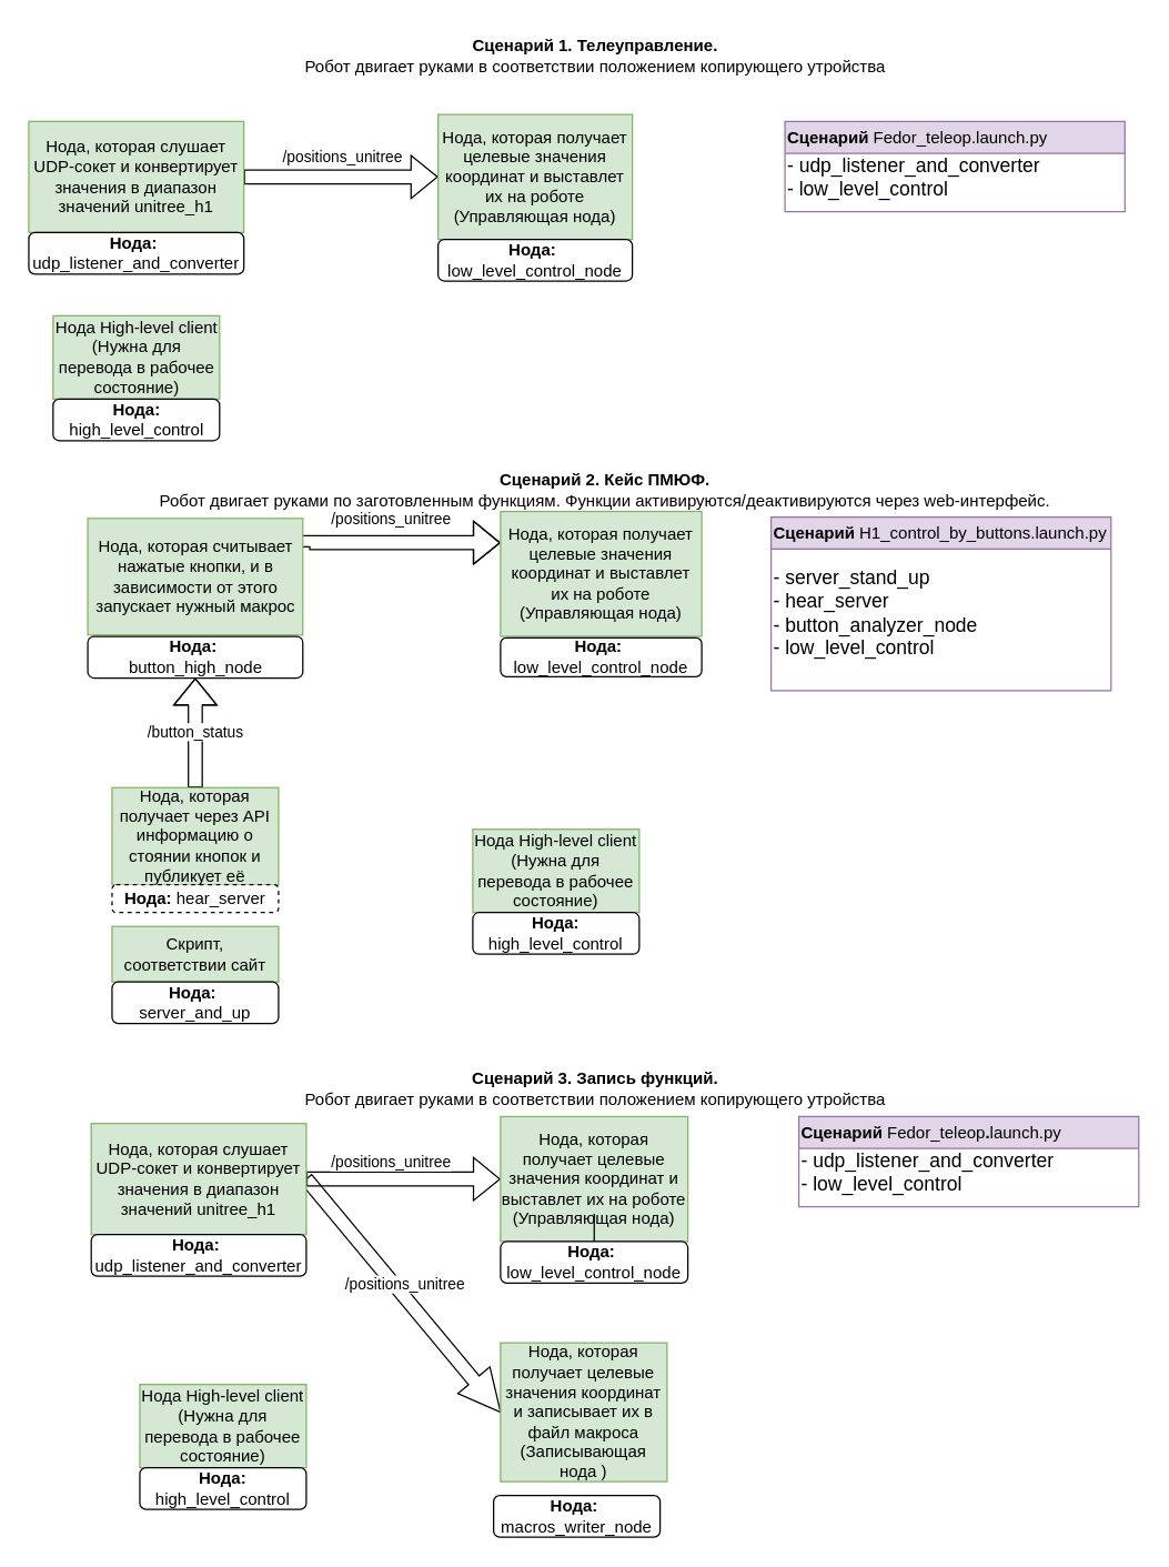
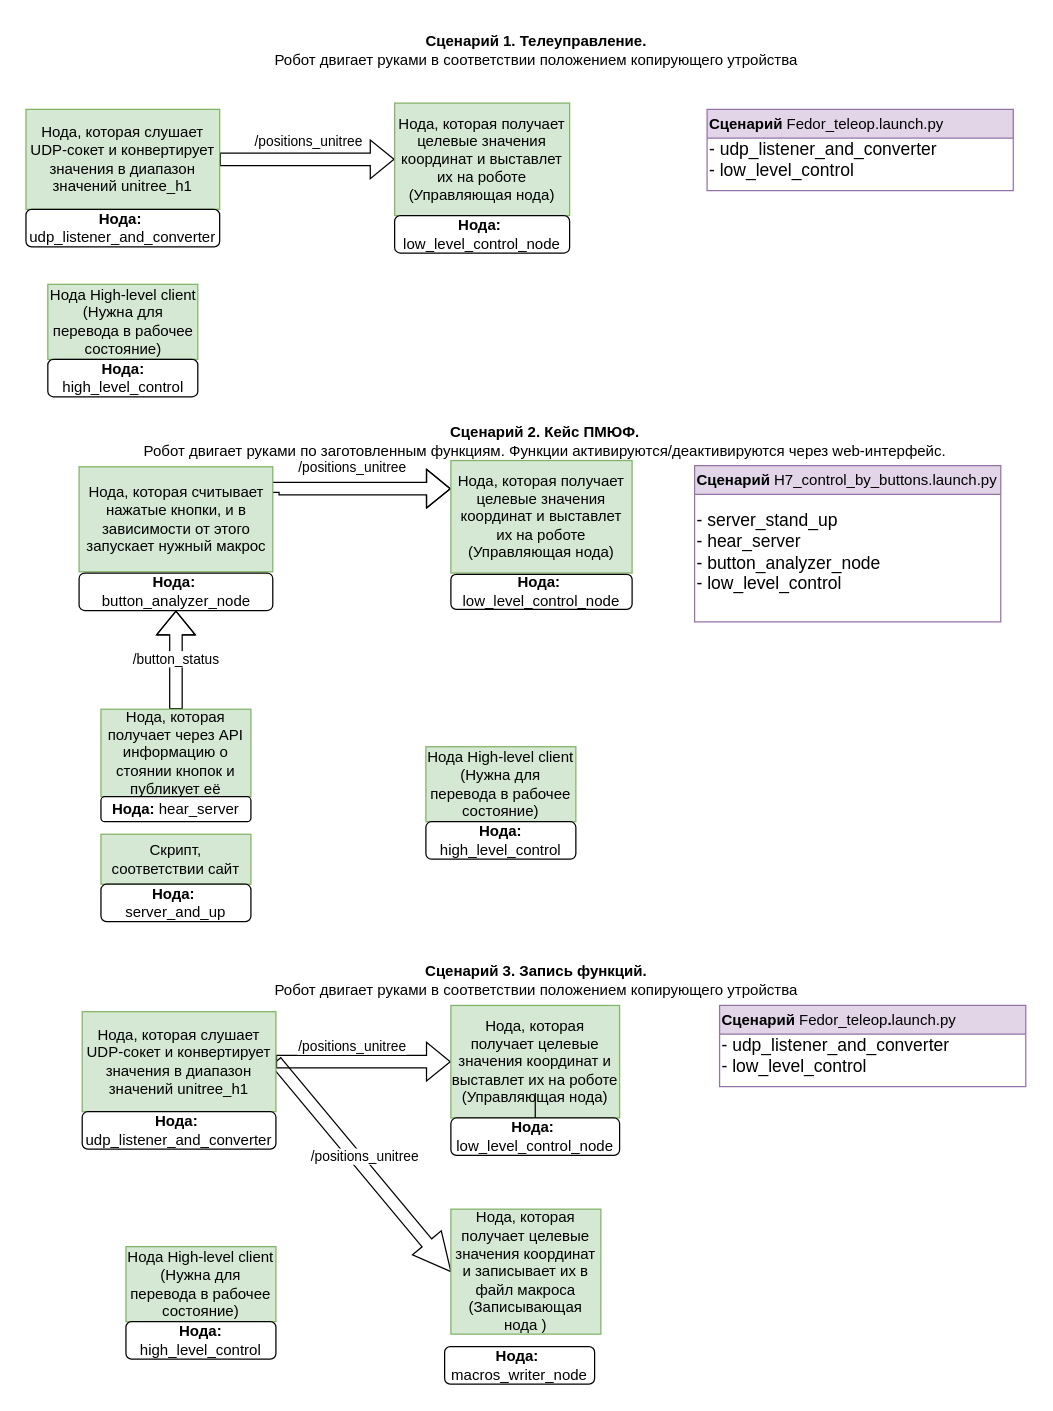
  <mxCell id="0" />
  <mxCell id="1" parent="0" />
  <mxCell id="2" style="edgeStyle=orthogonalEdgeStyle;rounded=0;orthogonalLoop=1;jettySize=auto;html=1;entryX=0;entryY=0.5;entryDx=0;entryDy=0;shape=flexArrow;exitX=1;exitY=0.5;exitDx=0;exitDy=0;" parent="1" source="40" target="5" edge="1"><mxGeometry relative="1" as="geometry"><mxPoint x="175" y="132" as="sourcePoint" /></mxGeometry></mxCell>
  <mxCell id="3" value="/positions_unitree" style="edgeLabel;html=1;align=center;verticalAlign=middle;resizable=0;points=[];" parent="2" vertex="1" connectable="0"><mxGeometry y="-2" relative="1" as="geometry"><mxPoint y="-17" as="offset" /></mxGeometry></mxCell>
  <mxCell id="4" value="&lt;b&gt;Сценарий 1. Телеуправление.&lt;/b&gt;&lt;div&gt;Робот двигает руками в соответствии положением копирующего утройства&lt;/div&gt;" style="text;html=1;align=center;verticalAlign=middle;resizable=0;points=[];autosize=1;strokeColor=none;fillColor=none;" parent="1" vertex="1"><mxGeometry x="207.5" y="20" width="440" height="40" as="geometry" /></mxCell>
  <mxCell id="5" value="Нода, которая получает целевые значения координат и выставлет их на роботе (Управляющая нода)" style="rounded=0;whiteSpace=wrap;html=1;fillColor=#d5e8d4;strokeColor=#82b366;" parent="1" vertex="1"><mxGeometry x="315" y="82" width="140" height="90" as="geometry" /></mxCell>
  <mxCell id="6" style="edgeStyle=orthogonalEdgeStyle;rounded=0;orthogonalLoop=1;jettySize=auto;html=1;entryX=0;entryY=0.25;entryDx=0;entryDy=0;shape=flexArrow;exitX=1;exitY=0.25;exitDx=0;exitDy=0;" parent="1" source="38" target="8" edge="1"><mxGeometry relative="1" as="geometry"><mxPoint x="200" y="418" as="sourcePoint" /><Array as="points"><mxPoint x="218" y="391" /></Array></mxGeometry></mxCell>
  <mxCell id="7" value="&lt;b&gt;Сценарий 2. Кейс ПМЮФ.&lt;/b&gt;&lt;div&gt;Робот двигает руками по заготовленным функциям. Функции активируются/деактивируются через web-интерфейс.&lt;/div&gt;" style="text;html=1;align=center;verticalAlign=middle;resizable=0;points=[];autosize=1;strokeColor=none;fillColor=none;" parent="1" vertex="1"><mxGeometry x="100" y="333" width="670" height="40" as="geometry" /></mxCell>
  <mxCell id="8" value="Нода, которая получает целевые значения координат и выставлет их на роботе (Управляющая нода)" style="rounded=0;whiteSpace=wrap;html=1;fillColor=#d5e8d4;strokeColor=#82b366;" parent="1" vertex="1"><mxGeometry x="360" y="368" width="145" height="90" as="geometry" /></mxCell>
  <mxCell id="9" value="Скрипт, соответствии сайт" style="rounded=0;whiteSpace=wrap;html=1;fillColor=#d5e8d4;strokeColor=#82b366;" parent="1" vertex="1"><mxGeometry x="80" y="667" width="120" height="40" as="geometry" /></mxCell>
  <mxCell id="10" style="edgeStyle=orthogonalEdgeStyle;rounded=0;orthogonalLoop=1;jettySize=auto;html=1;entryX=0.5;entryY=1;entryDx=0;entryDy=0;shape=flexArrow;" parent="1" source="12" target="39" edge="1"><mxGeometry relative="1" as="geometry"><Array as="points"><mxPoint x="140" y="483" /></Array><mxPoint x="140" y="464" as="targetPoint" /></mxGeometry></mxCell>
  <mxCell id="11" value="/button_status" style="edgeLabel;html=1;align=center;verticalAlign=middle;resizable=0;points=[];" parent="10" vertex="1" connectable="0"><mxGeometry x="-0.079" y="1" relative="1" as="geometry"><mxPoint as="offset" /></mxGeometry></mxCell>
  <mxCell id="12" value="Нода, которая получает через API информацию о стоянии кнопок и публикует её" style="rounded=0;whiteSpace=wrap;html=1;fillColor=#d5e8d4;strokeColor=#82b366;" parent="1" vertex="1"><mxGeometry x="80" y="567" width="120" height="70" as="geometry" /></mxCell>
  <mxCell id="13" value="Нода High-level client&lt;div&gt;(Нужна для перевода в рабочее состояние)&lt;/div&gt;" style="rounded=0;whiteSpace=wrap;html=1;fillColor=#d5e8d4;strokeColor=#82b366;" parent="1" vertex="1"><mxGeometry x="340" y="597" width="120" height="60" as="geometry" /></mxCell>
  <mxCell id="14" value="Нода High-level client&lt;div&gt;(Нужна для перевода в рабочее состояние)&lt;/div&gt;" style="rounded=0;whiteSpace=wrap;html=1;fillColor=#d5e8d4;strokeColor=#82b366;" parent="1" vertex="1"><mxGeometry x="37.5" y="227" width="120" height="60" as="geometry" /></mxCell>
  <mxCell id="15" style="edgeStyle=orthogonalEdgeStyle;rounded=0;orthogonalLoop=1;jettySize=auto;html=1;entryX=0;entryY=0.5;entryDx=0;entryDy=0;shape=flexArrow;" parent="1" source="17" target="19" edge="1"><mxGeometry relative="1" as="geometry" /></mxCell>
  <mxCell id="16" style="edgeStyle=orthogonalEdgeStyle;rounded=0;orthogonalLoop=1;jettySize=auto;html=1;entryX=0;entryY=0.5;entryDx=0;entryDy=0;shape=arrow;" parent="1" source="17" target="21" edge="1"><mxGeometry relative="1" as="geometry" /></mxCell>
  <mxCell id="17" value="Нода, которая слушает UDP-сокет и конвертирует значения в диапазон значений unitree_h1" style="rounded=0;whiteSpace=wrap;html=1;fillColor=#d5e8d4;strokeColor=#82b366;" parent="1" vertex="1"><mxGeometry x="65" y="809" width="155" height="80" as="geometry" /></mxCell>
  <mxCell id="18" value="&lt;b&gt;Сценарий 3. Запись функций.&lt;/b&gt;&lt;div&gt;Робот двигает руками в соответствии положением копирующего утройства&lt;/div&gt;" style="text;html=1;align=center;verticalAlign=middle;resizable=0;points=[];autosize=1;strokeColor=none;fillColor=none;" parent="1" vertex="1"><mxGeometry x="207.5" y="764" width="440" height="40" as="geometry" /></mxCell>
  <mxCell id="19" value="Нода, которая получает целевые значения координат и выставлет их на роботе (Управляющая нода)" style="rounded=0;whiteSpace=wrap;html=1;fillColor=#d5e8d4;strokeColor=#82b366;" parent="1" vertex="1"><mxGeometry x="360" y="804" width="135" height="90" as="geometry" /></mxCell>
  <mxCell id="20" value="Нода High-level client&lt;div&gt;(Нужна для перевода в рабочее состояние)&lt;/div&gt;" style="rounded=0;whiteSpace=wrap;html=1;fillColor=#d5e8d4;strokeColor=#82b366;" parent="1" vertex="1"><mxGeometry x="100" y="997" width="120" height="60" as="geometry" /></mxCell>
  <mxCell id="21" value="Нода, которая получает целевые значения координат и записывает их в файл макроса (Записывающая нода )" style="rounded=0;whiteSpace=wrap;html=1;fillColor=#d5e8d4;strokeColor=#82b366;" parent="1" vertex="1"><mxGeometry x="360" y="967" width="120" height="100" as="geometry" /></mxCell>
  <mxCell id="22" value="&lt;b&gt;Нода:&lt;/b&gt; high_level_control" style="rounded=1;whiteSpace=wrap;html=1;" parent="1" vertex="1"><mxGeometry x="37.5" y="287" width="120" height="30" as="geometry" /></mxCell>
  <mxCell id="23" value="&lt;b&gt;Нода:&amp;nbsp;&lt;/b&gt;&lt;div&gt;server_and_up&lt;/div&gt;" style="rounded=1;whiteSpace=wrap;html=1;" parent="1" vertex="1"><mxGeometry x="80" y="707" width="120" height="30" as="geometry" /></mxCell>
- <mxCell id="24" value="Нода: &lt;span style=&quot;font-weight: normal;&quot;&gt;hear_server&lt;/span&gt;" style="rounded=1;whiteSpace=wrap;html=1;fontStyle=1;dashed=1;" parent="1" vertex="1"><mxGeometry x="80" y="637" width="120" height="20" as="geometry" /></mxCell>
+ <mxCell id="24" value="Нода: &lt;span style=&quot;font-weight: normal;&quot;&gt;hear_server&lt;/span&gt;" style="rounded=1;whiteSpace=wrap;html=1;fontStyle=1" parent="1" vertex="1"><mxGeometry x="80" y="637" width="120" height="20" as="geometry" /></mxCell>
  <mxCell id="25" value="&lt;b&gt;Нода:&lt;/b&gt; high_level_control" style="rounded=1;whiteSpace=wrap;html=1;" parent="1" vertex="1"><mxGeometry x="340" y="657" width="120" height="30" as="geometry" /></mxCell>
  <mxCell id="26" value="&lt;b&gt;Нода:&lt;/b&gt; high_level_control" style="rounded=1;whiteSpace=wrap;html=1;" parent="1" vertex="1"><mxGeometry x="100" y="1057" width="120" height="30" as="geometry" /></mxCell>
- <mxCell id="27" value="Сценарий &lt;span style=&quot;font-weight: normal;&quot;&gt;H1_control_by_buttons.launch.py&lt;/span&gt;" style="swimlane;whiteSpace=wrap;html=1;align=left;fillColor=#e1d5e7;strokeColor=#9673a6;" parent="1" vertex="1"><mxGeometry x="555" y="372" width="245" height="125" as="geometry"><mxRectangle x="630" y="625" width="280" height="30" as="alternateBounds" /></mxGeometry></mxCell>
+ <mxCell id="27" value="Сценарий &lt;span style=&quot;font-weight: normal;&quot;&gt;H7_control_by_buttons.launch.py&lt;/span&gt;" style="swimlane;whiteSpace=wrap;html=1;align=left;fillColor=#e1d5e7;strokeColor=#9673a6;" parent="1" vertex="1"><mxGeometry x="555" y="372" width="245" height="125" as="geometry"><mxRectangle x="630" y="625" width="280" height="30" as="alternateBounds" /></mxGeometry></mxCell>
  <mxCell id="28" value="- server_stand_up&lt;div&gt;- hear_server&lt;/div&gt;&lt;div&gt;- button_analyzer_node&lt;/div&gt;&lt;div&gt;- low_level_control&lt;/div&gt;" style="text;html=1;align=left;verticalAlign=middle;whiteSpace=wrap;rounded=0;fontSize=14;" parent="27" vertex="1"><mxGeometry y="21" width="240" height="95" as="geometry" /></mxCell>
  <mxCell id="29" value="Сценарий &lt;span style=&quot;font-weight: normal;&quot;&gt;Fedor_teleop&lt;/span&gt;.&lt;span style=&quot;font-weight: normal;&quot;&gt;launch.py&lt;/span&gt;" style="swimlane;whiteSpace=wrap;html=1;align=left;fillColor=#e1d5e7;strokeColor=#9673a6;startSize=23;" parent="1" vertex="1"><mxGeometry x="575" y="804" width="245" height="65" as="geometry"><mxRectangle x="630" y="625" width="280" height="30" as="alternateBounds" /></mxGeometry></mxCell>
  <mxCell id="30" value="- udp_listener_and_converter&lt;div&gt;- low_level_control&lt;/div&gt;" style="text;html=1;align=left;verticalAlign=middle;whiteSpace=wrap;rounded=0;fontSize=14;" parent="29" vertex="1"><mxGeometry y="25" width="240" height="30" as="geometry" /></mxCell>
  <mxCell id="31" value="&lt;b&gt;Нода:&lt;/b&gt;&amp;nbsp;&lt;div&gt;low_level_control_node&lt;/div&gt;" style="rounded=1;whiteSpace=wrap;html=1;" parent="1" vertex="1"><mxGeometry x="360" y="459" width="145" height="28" as="geometry" /></mxCell>
  <mxCell id="32" value="" style="edgeStyle=orthogonalEdgeStyle;rounded=0;orthogonalLoop=1;jettySize=auto;html=1;" parent="1" source="33" target="19" edge="1"><mxGeometry relative="1" as="geometry" /></mxCell>
  <mxCell id="33" value="&lt;b&gt;Нода:&lt;/b&gt;&amp;nbsp;&lt;div&gt;low_level_control_node&lt;/div&gt;" style="rounded=1;whiteSpace=wrap;html=1;" parent="1" vertex="1"><mxGeometry x="360" y="894" width="135" height="30" as="geometry" /></mxCell>
  <mxCell id="34" value="&lt;b&gt;Нода:&lt;/b&gt;&amp;nbsp;&lt;div&gt;low_level_control_node&lt;/div&gt;" style="rounded=1;whiteSpace=wrap;html=1;" parent="1" vertex="1"><mxGeometry x="315" y="172" width="140" height="30" as="geometry" /></mxCell>
  <mxCell id="35" value="Сценарий &lt;span style=&quot;font-weight: normal;&quot;&gt;Fedor_teleop.launch.py&lt;/span&gt;" style="swimlane;whiteSpace=wrap;html=1;align=left;fillColor=#e1d5e7;strokeColor=#9673a6;" parent="1" vertex="1"><mxGeometry x="565" y="87" width="245" height="65" as="geometry"><mxRectangle x="630" y="625" width="280" height="30" as="alternateBounds" /></mxGeometry></mxCell>
  <mxCell id="36" value="- udp_listener_and_converter&lt;div&gt;- low_level_control&lt;/div&gt;" style="text;html=1;align=left;verticalAlign=middle;whiteSpace=wrap;rounded=0;fontSize=14;" parent="35" vertex="1"><mxGeometry y="25" width="240" height="30" as="geometry" /></mxCell>
  <mxCell id="37" value="&lt;b&gt;Нода:&lt;/b&gt;&amp;nbsp;&lt;div&gt;udp_listener_and_converter&lt;/div&gt;" style="rounded=1;whiteSpace=wrap;html=1;" parent="1" vertex="1"><mxGeometry x="65" y="889" width="155" height="30" as="geometry" /></mxCell>
  <mxCell id="38" value="Нода, которая считывает нажатые кнопки, и в зависимости от этого запускает нужный макрос" style="rounded=0;whiteSpace=wrap;html=1;fillColor=#d5e8d4;strokeColor=#82b366;" parent="1" vertex="1"><mxGeometry x="62.5" y="373" width="155" height="84" as="geometry" /></mxCell>
- <mxCell id="39" value="&lt;b&gt;Нода:&lt;/b&gt;&amp;nbsp;&lt;div&gt;button_high_node&lt;/div&gt;" style="rounded=1;whiteSpace=wrap;html=1;" parent="1" vertex="1"><mxGeometry x="62.5" y="458" width="155" height="30" as="geometry" /></mxCell>
+ <mxCell id="39" value="&lt;b&gt;Нода:&lt;/b&gt;&amp;nbsp;&lt;div&gt;button_analyzer_node&lt;/div&gt;" style="rounded=1;whiteSpace=wrap;html=1;" parent="1" vertex="1"><mxGeometry x="62.5" y="458" width="155" height="30" as="geometry" /></mxCell>
  <mxCell id="40" value="Нода, которая слушает UDP-сокет и конвертирует значения в диапазон значений unitree_h1" style="rounded=0;whiteSpace=wrap;html=1;fillColor=#d5e8d4;strokeColor=#82b366;" parent="1" vertex="1"><mxGeometry x="20" y="87" width="155" height="80" as="geometry" /></mxCell>
  <mxCell id="41" value="&lt;b&gt;Нода:&lt;/b&gt;&amp;nbsp;&lt;div&gt;udp_listener_and_converter&lt;/div&gt;" style="rounded=1;whiteSpace=wrap;html=1;" parent="1" vertex="1"><mxGeometry x="20" y="167" width="155" height="30" as="geometry" /></mxCell>
  <mxCell id="42" value="/positions_unitree" style="edgeLabel;html=1;align=center;verticalAlign=middle;resizable=0;points=[];" parent="1" vertex="1" connectable="0"><mxGeometry x="280" y="373" as="geometry" /></mxCell>
  <mxCell id="43" value="/positions_unitree" style="edgeLabel;html=1;align=center;verticalAlign=middle;resizable=0;points=[];" parent="1" vertex="1" connectable="0"><mxGeometry x="280" y="836.5" as="geometry" /></mxCell>
  <mxCell id="44" value="/positions_unitree" style="edgeLabel;html=1;align=center;verticalAlign=middle;resizable=0;points=[];" parent="1" vertex="1" connectable="0"><mxGeometry x="290" y="924" as="geometry" /></mxCell>
  <mxCell id="45" value="&lt;b&gt;Нода:&lt;/b&gt;&amp;nbsp;&lt;div&gt;macros_writer_node&lt;/div&gt;" style="rounded=1;whiteSpace=wrap;html=1;" parent="1" vertex="1"><mxGeometry x="355" y="1077" width="120" height="30" as="geometry" /></mxCell>
